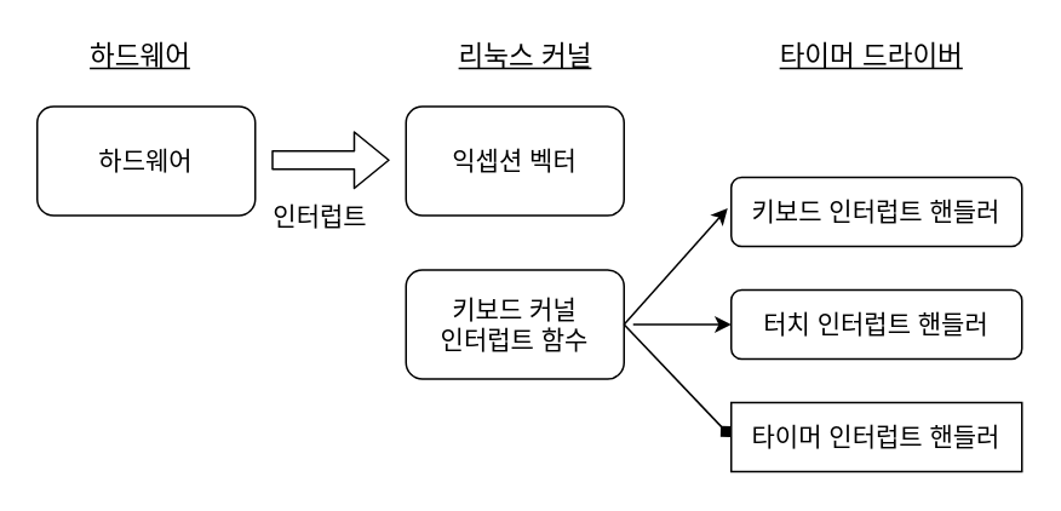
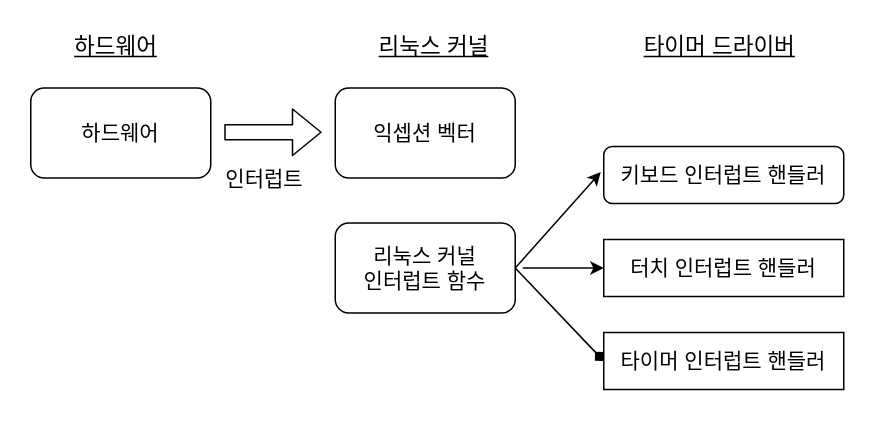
  <mxCell id="0" />
  <mxCell id="1" parent="0" />
  <mxCell id="2" value="&lt;font style=&quot;font-size: 14px&quot;&gt;하드웨어&lt;/font&gt;" style="rounded=1;whiteSpace=wrap;html=1;" vertex="1" parent="1"><mxGeometry x="20" y="58" width="120" height="60" as="geometry" /></mxCell>
  <mxCell id="3" value="&lt;font style=&quot;font-size: 14px&quot;&gt;익셉션 벡터&lt;/font&gt;" style="rounded=1;whiteSpace=wrap;html=1;" vertex="1" parent="1"><mxGeometry x="223" y="58" width="120" height="60" as="geometry" /></mxCell>
- <mxCell id="4" value="&lt;font style=&quot;font-size: 14px&quot;&gt;키보드 커널&lt;br&gt;인터럽트 함수&lt;/font&gt;" style="rounded=1;whiteSpace=wrap;html=1;" vertex="1" parent="1"><mxGeometry x="223" y="148" width="120" height="60" as="geometry" /></mxCell>
+ <mxCell id="4" value="&lt;font style=&quot;font-size: 14px&quot;&gt;리눅스 커널&lt;br&gt;인터럽트 함수&lt;/font&gt;" style="rounded=1;whiteSpace=wrap;html=1;" vertex="1" parent="1"><mxGeometry x="223" y="148" width="120" height="60" as="geometry" /></mxCell>
  <mxCell id="5" value="&lt;font style=&quot;font-size: 14px&quot;&gt;키보드 인터럽트 핸들러&lt;/font&gt;" style="rounded=1;whiteSpace=wrap;html=1;" vertex="1" parent="1"><mxGeometry x="402" y="97" width="160" height="38" as="geometry" /></mxCell>
  <mxCell id="6" value="&lt;font style=&quot;font-size: 15px&quot;&gt;&lt;u&gt;하드웨어&lt;/u&gt;&lt;/font&gt;" style="text;html=1;strokeColor=none;fillColor=none;align=center;verticalAlign=middle;whiteSpace=wrap;rounded=0;" vertex="1" parent="1"><mxGeometry x="36" y="20" width="82" height="20" as="geometry" /></mxCell>
  <mxCell id="7" value="&lt;font style=&quot;font-size: 15px&quot;&gt;&lt;u&gt;리눅스 커널&lt;/u&gt;&lt;/font&gt;" style="text;html=1;strokeColor=none;fillColor=none;align=center;verticalAlign=middle;whiteSpace=wrap;rounded=0;" vertex="1" parent="1"><mxGeometry x="248" y="20" width="82" height="20" as="geometry" /></mxCell>
  <mxCell id="8" value="&lt;font style=&quot;font-size: 15px&quot;&gt;&lt;u&gt;타이머 드라이버&lt;/u&gt;&lt;/font&gt;" style="text;html=1;strokeColor=none;fillColor=none;align=center;verticalAlign=middle;whiteSpace=wrap;rounded=0;" vertex="1" parent="1"><mxGeometry x="413.5" y="20" width="131" height="20" as="geometry" /></mxCell>
  <mxCell id="9" value="&lt;font style=&quot;font-size: 14px&quot;&gt;타이머 인터럽트 핸들러&lt;/font&gt;" style="whiteSpace=wrap;html=1;rounded=0;" vertex="1" parent="1"><mxGeometry x="402" y="221" width="160" height="38" as="geometry" /></mxCell>
- <mxCell id="10" value="&lt;font style=&quot;font-size: 14px&quot;&gt;터치 인터럽트 핸들러&lt;/font&gt;" style="rounded=1;whiteSpace=wrap;html=1;" vertex="1" parent="1"><mxGeometry x="402" y="159" width="160" height="38" as="geometry" /></mxCell>
+ <mxCell id="10" value="&lt;font style=&quot;font-size: 14px&quot;&gt;터치 인터럽트 핸들러&lt;/font&gt;" style="whiteSpace=wrap;html=1;rounded=0;" vertex="1" parent="1"><mxGeometry x="402" y="159" width="160" height="38" as="geometry" /></mxCell>
  <mxCell id="11" value="" style="shape=flexArrow;endArrow=classic;html=1;" edge="1" parent="1"><mxGeometry width="50" height="50" relative="1" as="geometry"><mxPoint x="149" y="87.5" as="sourcePoint" /><mxPoint x="214" y="87.5" as="targetPoint" /></mxGeometry></mxCell>
  <mxCell id="12" value="&lt;font size=&quot;1&quot;&gt;&lt;span style=&quot;font-size: 14px&quot;&gt;인터럽트&lt;/span&gt;&lt;/font&gt;" style="text;html=1;strokeColor=none;fillColor=none;align=center;verticalAlign=middle;whiteSpace=wrap;rounded=0;" vertex="1" parent="1"><mxGeometry x="135" y="109" width="82" height="20" as="geometry" /></mxCell>
  <mxCell id="13" value="" style="endArrow=classic;html=1;" edge="1" parent="1"><mxGeometry width="50" height="50" relative="1" as="geometry"><mxPoint x="343" y="178" as="sourcePoint" /><mxPoint x="400" y="114" as="targetPoint" /></mxGeometry></mxCell>
  <mxCell id="14" value="" style="endArrow=diamond;html=1;entryX=0;entryY=0.5;entryDx=0;entryDy=0;exitX=1;exitY=0.5;exitDx=0;exitDy=0;" edge="1" parent="1" source="4" target="9"><mxGeometry width="50" height="50" relative="1" as="geometry"><mxPoint x="353" y="188" as="sourcePoint" /><mxPoint x="377" y="247" as="targetPoint" /></mxGeometry></mxCell>
  <mxCell id="15" value="" style="endArrow=classic;html=1;entryX=0;entryY=0.5;entryDx=0;entryDy=0;" edge="1" parent="1" target="10"><mxGeometry width="50" height="50" relative="1" as="geometry"><mxPoint x="348" y="178" as="sourcePoint" /><mxPoint x="409" y="250" as="targetPoint" /></mxGeometry></mxCell>
